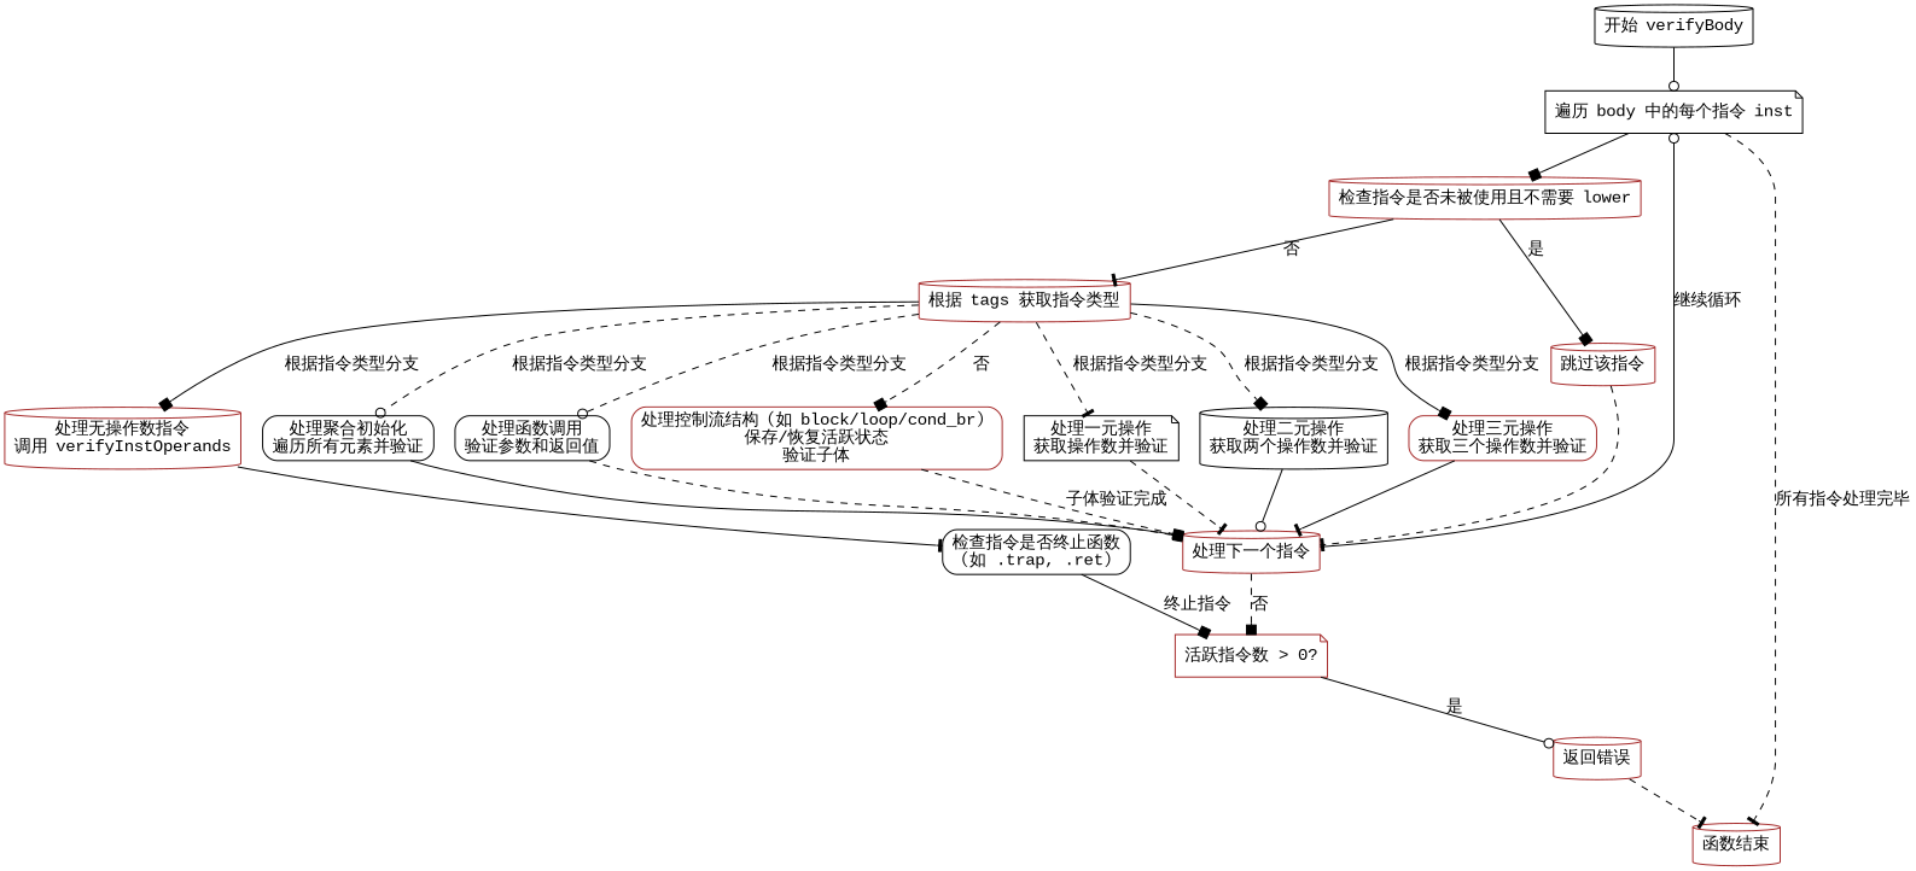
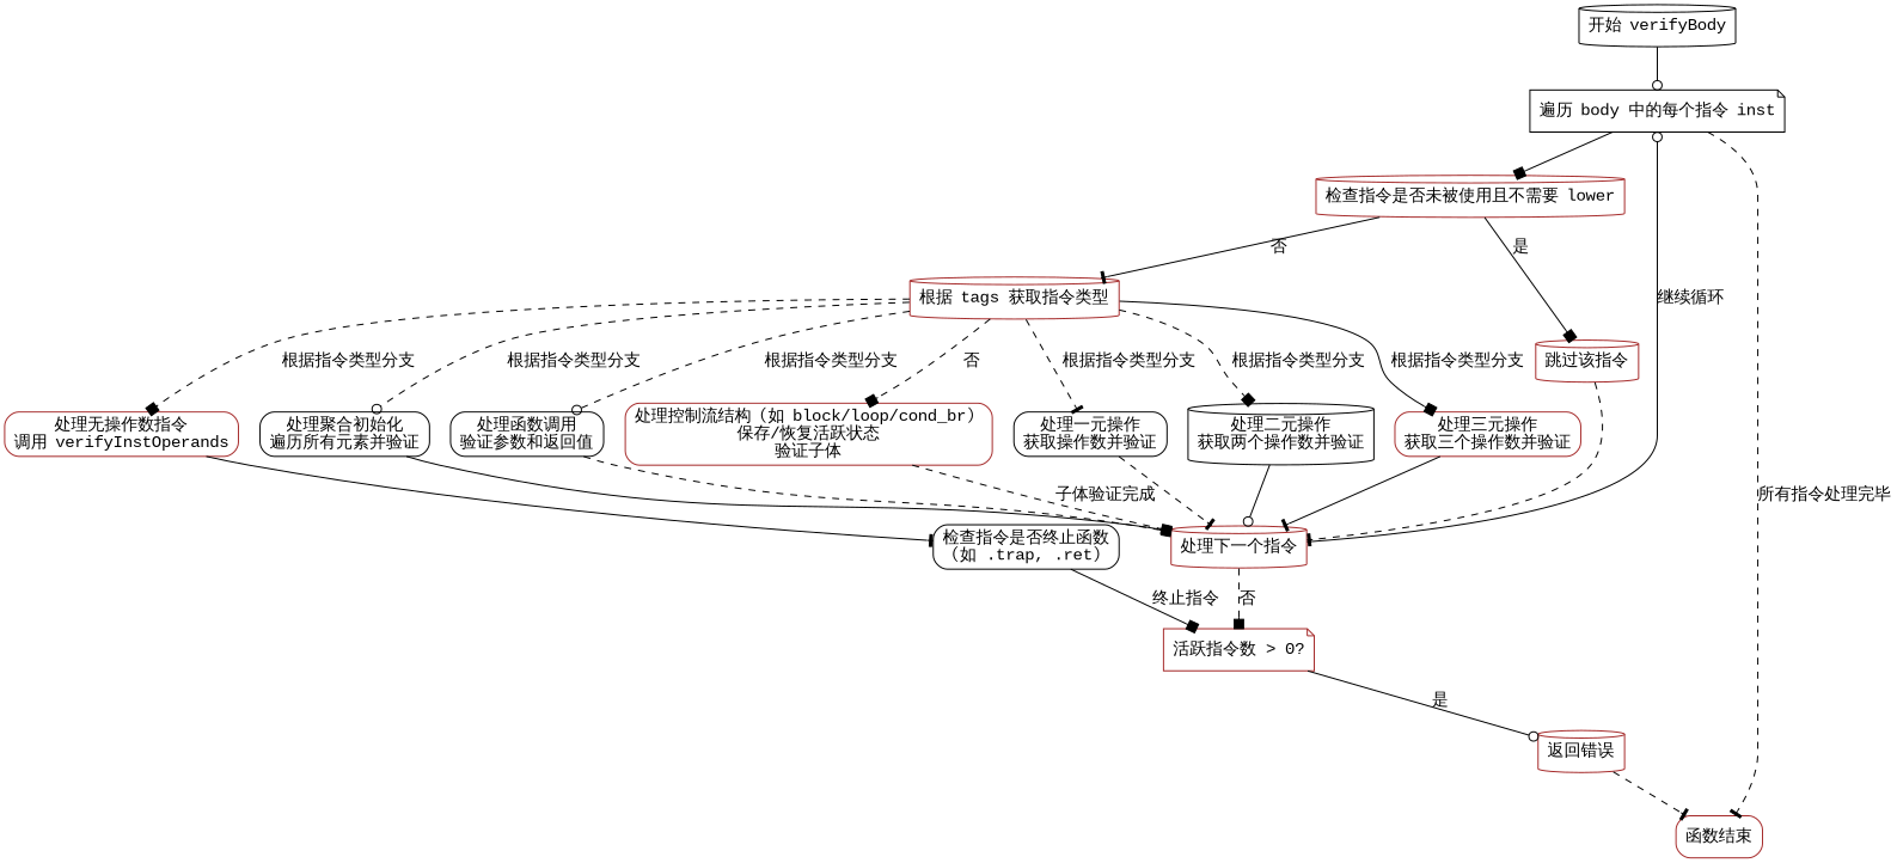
  digraph {
    fontname="Liberation Mono"
    node [color=brown fontname="Liberation Mono" shape=cylinder style=rounded]
    edge [arrowhead=box fontname="Liberation Mono" style=solid]
    n1 [color=black label="开始 verifyBody"]
    n2 [color=black label="遍历 body 中的每个指令 inst" shape=note]
    n3 [label="检查指令是否未被使用且不需要 lower"]
-   n4 [label="函数结束"]
+   n4 [label="函数结束" shape=box]
    n5 [label="跳过该指令"]
    n6 [label="根据 tags 获取指令类型"]
    n7 [label="处理下一个指令"]
-   n8 [label="处理无操作数指令\n调用 verifyInstOperands"]
-   n9 [color=black label="处理一元操作\n获取操作数并验证" shape=note]
+   n8 [label="处理无操作数指令\n调用 verifyInstOperands" shape=box]
+   n9 [color=black label="处理一元操作\n获取操作数并验证" shape=box]
    n10 [color=black label="处理二元操作\n获取两个操作数并验证"]
    n11 [label="处理三元操作\n获取三个操作数并验证" shape=box]
    n12 [color=black label="处理聚合初始化\n遍历所有元素并验证" shape=box]
    n13 [color=black label="处理函数调用\n验证参数和返回值" shape=box]
    n14 [label="处理控制流结构（如 block/loop/cond_br）\n保存/恢复活跃状态\n验证子体" shape=box]
    n15 [label="活跃指令数 > 0?" shape=note]
    n16 [color=black label="检查指令是否终止函数\n（如 .trap, .ret）" shape=box]
    n17 [label="返回错误"]
    n1 -> n2 [arrowhead=odot]
    n2 -> n3
    n2 -> n4 [arrowhead=tee label="所有指令处理完毕" style=dashed]
    n3 -> n5 [label="是"]
    n3 -> n6 [arrowhead=tee label="否"]
    n5 -> n7 [arrowhead=tee style=dashed]
-   n6 -> n8 [label="根据指令类型分支"]
+   n6 -> n8 [label="根据指令类型分支" style=dashed]
    n6 -> n9 [arrowhead=tee label="根据指令类型分支" style=dashed]
    n6 -> n10 [label="根据指令类型分支" style=dashed]
    n6 -> n11 [label="根据指令类型分支"]
    n6 -> n12 [arrowhead=odot label="根据指令类型分支" style=dashed]
    n6 -> n13 [arrowhead=odot label="根据指令类型分支" style=dashed]
    n6 -> n14 [label="否" style=dashed]
    n7 -> n2 [arrowhead=odot label="继续循环"]
    n7 -> n15 [label="否" style=dashed]
    n8 -> n16 [arrowhead=tee]
    n9 -> n7 [arrowhead=tee style=dashed]
    n10 -> n7 [arrowhead=odot]
    n11 -> n7 [arrowhead=tee]
    n12 -> n7 [arrowhead=odot]
    n13 -> n7 [style=dashed]
    n14 -> n7 [label="子体验证完成" style=dashed]
    n15 -> n17 [arrowhead=odot label="是"]
    n16 -> n15 [label="终止指令"]
    n17 -> n4 [arrowhead=tee style=dashed]
  }
